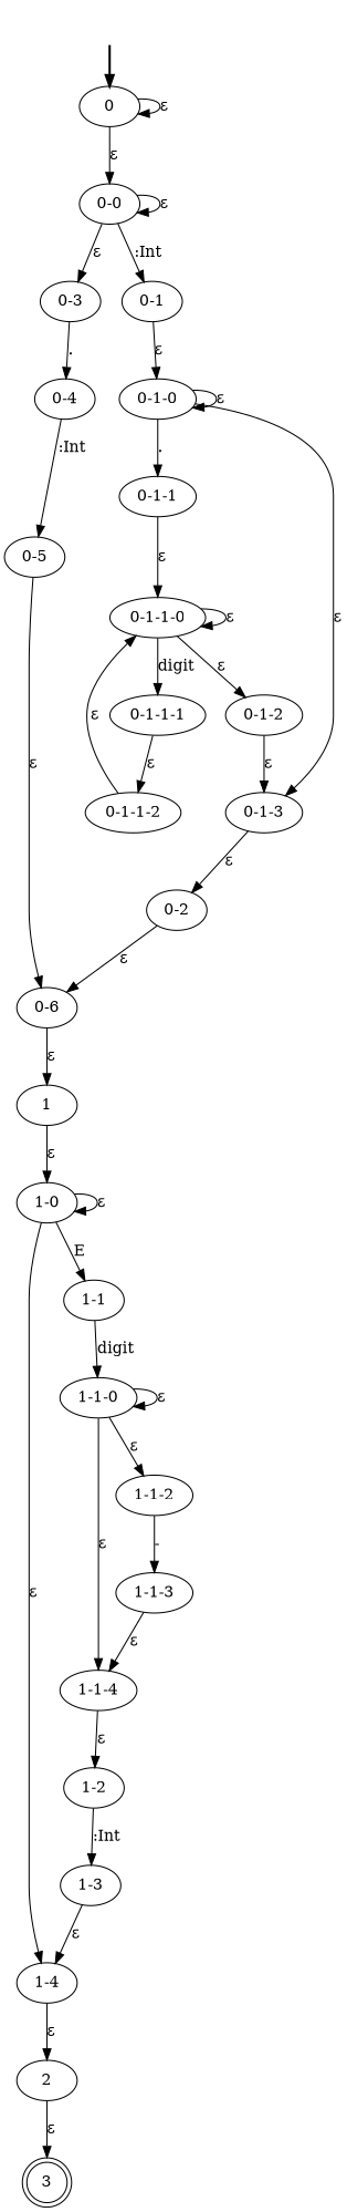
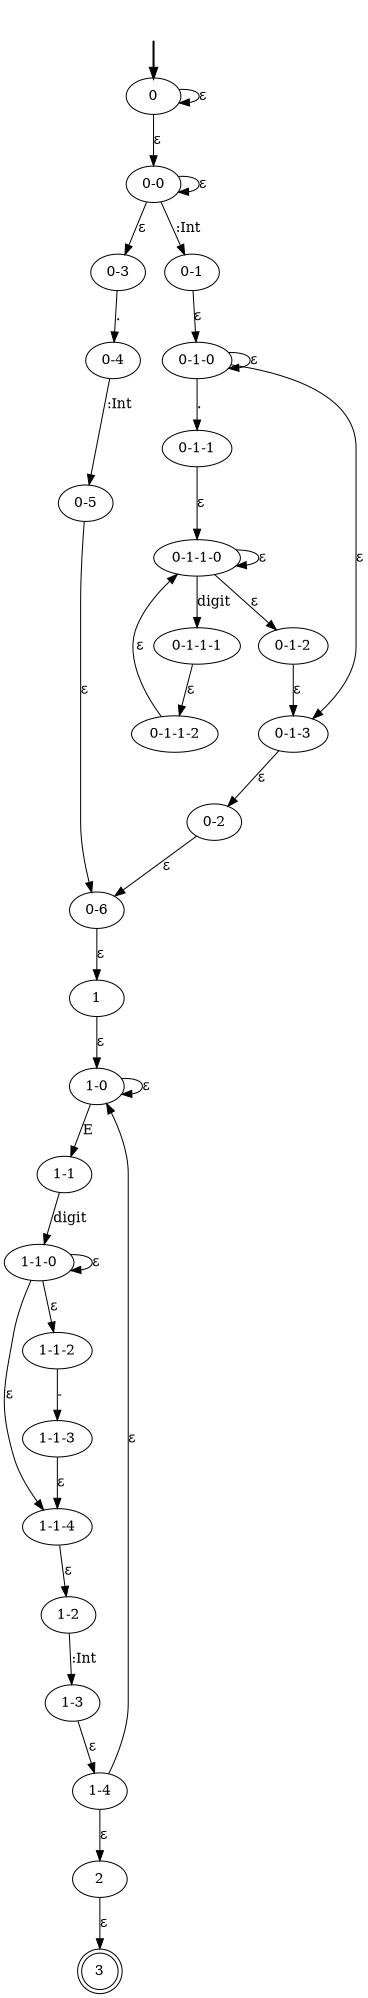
  digraph {
    fake0 [style=invisible]
    0 [root=true]
    "0-0"
    3 [shape=doublecircle]
    2
    1
    "1-0"
    "1-4"
    "1-1"
    "0-2"
    "0-6"
    "1-1-4"
    "1-2"
    "1-1-0"
    "1-1-2"
    "1-1-3"
    "0-3"
    "0-1"
    "0-4"
    "0-1-0"
    "0-1-3"
    "0-1-1"
    "0-1-1-0"
    "0-5"
    "1-3"
    "0-1-1-1"
    "0-1-2"
    "0-1-1-2"
    fake0 -> 0 [style=bold]
    0 -> 0 [label="ε"]
    0 -> "0-0" [label="ε"]
    "0-0" -> "0-0" [label="ε"]
    "0-0" -> "0-3" [label="ε"]
    "0-0" -> "0-1" [label=":Int"]
    2 -> 3 [label="ε"]
    1 -> "1-0" [label="ε"]
    "1-0" -> "1-0" [label="ε"]
-   "1-0" -> "1-4" [label="ε"]
+   "1-4" -> "1-0" [label="ε"]
    "1-0" -> "1-1" [label=E]
    "1-4" -> 2 [label="ε"]
    "1-1" -> "1-1-0" [label=digit]
    "0-2" -> "0-6" [label="ε"]
    "0-6" -> 1 [label="ε"]
    "1-1-4" -> "1-2" [label="ε"]
    "1-2" -> "1-3" [label=":Int"]
    "1-1-0" -> "1-1-4" [label="ε"]
    "1-1-0" -> "1-1-0" [label="ε"]
    "1-1-0" -> "1-1-2" [label="ε"]
    "1-1-2" -> "1-1-3" [label="-"]
    "1-1-3" -> "1-1-4" [label="ε"]
    "0-3" -> "0-4" [label="."]
    "0-1" -> "0-1-0" [label="ε"]
    "0-4" -> "0-5" [label=":Int"]
    "0-1-0" -> "0-1-0" [label="ε"]
    "0-1-0" -> "0-1-3" [label="ε"]
    "0-1-0" -> "0-1-1" [label="."]
    "0-1-3" -> "0-2" [label="ε"]
    "0-1-1" -> "0-1-1-0" [label="ε"]
    "0-1-1-0" -> "0-1-1-0" [label="ε"]
    "0-1-1-0" -> "0-1-1-1" [label=digit]
    "0-1-1-0" -> "0-1-2" [label="ε"]
    "0-5" -> "0-6" [label="ε"]
    "1-3" -> "1-4" [label="ε"]
    "0-1-1-1" -> "0-1-1-2" [label="ε"]
    "0-1-2" -> "0-1-3" [label="ε"]
    "0-1-1-2" -> "0-1-1-0" [label="ε"]
  }
